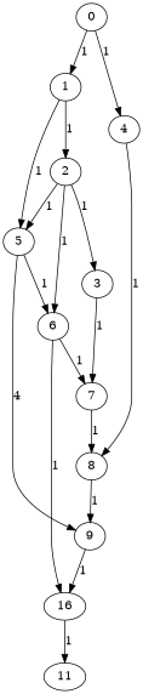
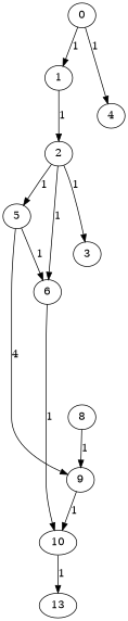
  digraph {
    0 [height=0.1 width=0.1]
    1 [height=0.1 width=0.1]
    4 [height=0.1 width=0.1]
    2 [height=0.1 width=0.1]
    5 [height=0.1 width=0.1]
    8 [height=0.1 width=0.1]
    3 [height=0.1 width=0.1]
    6 [height=0.1 width=0.1]
    9 [height=0.1 width=0.1]
-   7 [height=0.1 width=0.1]
-   10 [height=0.1 width=0.1 label=16]
-   11 [height=0.1 width=0.1]
+   10 [height=0.1 width=0.1]
+   11 [height=0.1 width=0.1 label=13]
    0 -> 1 [label=1]
    0 -> 4 [label=1]
    1 -> 2 [label=1]
-   1 -> 5 [label=1]
-   4 -> 8 [label=1]
    2 -> 5 [label=1]
    2 -> 3 [label=1]
    2 -> 6 [label=1]
    5 -> 6 [label=1]
    5 -> 9 [label=4]
    8 -> 9 [label=1]
-   3 -> 7 [label=1]
-   6 -> 7 [label=1]
    6 -> 10 [label=1]
    9 -> 10 [label=1]
-   7 -> 8 [label=1]
    10 -> 11 [label=1]
  }
